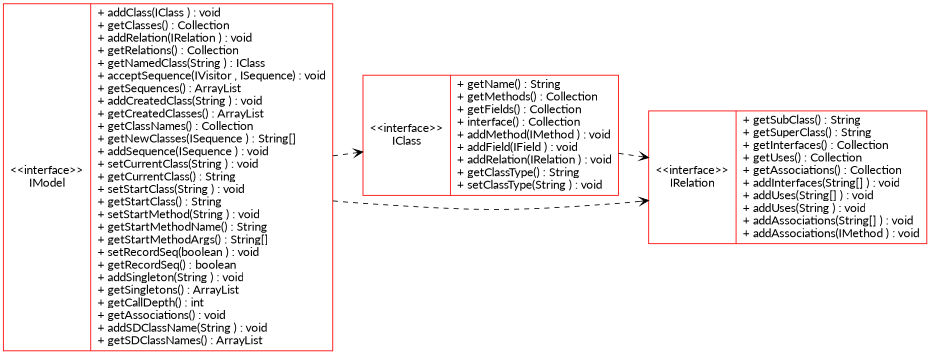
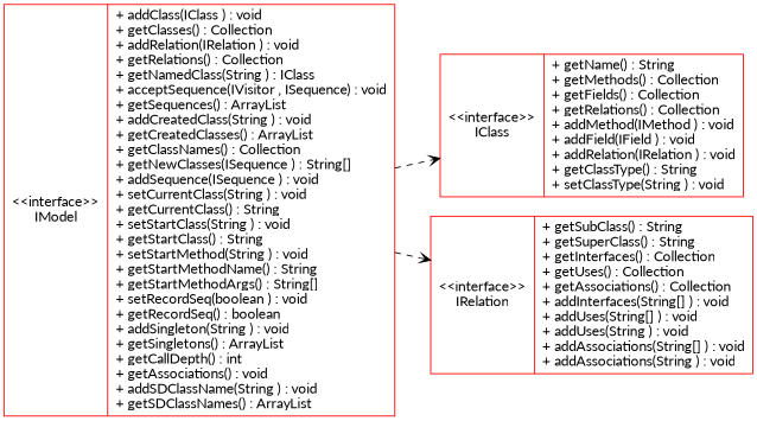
  digraph {
    fontname=Lato
    rankdir=LR
    node [color=red fontname=Lato shape=record]
    edge [arrowhead=vee fontname=Lato style=dashed]
    n1 [label="{\<\<interface\>\>\nIModel| + addClass(IClass ) : void\l+ getClasses() : Collection\l+ addRelation(IRelation ) : void\l+ getRelations() : Collection\l+ getNamedClass(String ) : IClass\l+ acceptSequence(IVisitor , ISequence) : void\l+ getSequences() : ArrayList\l+ addCreatedClass(String ) : void\l+ getCreatedClasses() : ArrayList\l+ getClassNames() : Collection\l+ getNewClasses(ISequence ) : String[]\l+ addSequence(ISequence ) : void\l+ setCurrentClass(String ) : void\l+ getCurrentClass() : String\l+ setStartClass(String ) : void\l+ getStartClass() : String\l+ setStartMethod(String ) : void\l+ getStartMethodName() : String\l+ getStartMethodArgs() : String[]\l+ setRecordSeq(boolean ) : void\l+ getRecordSeq() : boolean\l+ addSingleton(String ) : void\l+ getSingletons() : ArrayList\l+ getCallDepth() : int\l+ getAssociations() : void\l+ addSDClassName(String ) : void\l+ getSDClassNames() : ArrayList\l}"]
-   n2 [label="{\<\<interface\>\>\nIClass| + getName() : String\l+ getMethods() : Collection\l+ getFields() : Collection\l+ interface() : Collection\l+ addMethod(IMethod ) : void\l+ addField(IField ) : void\l+ addRelation(IRelation ) : void\l+ getClassType() : String\l+ setClassType(String ) : void\l}"]
-   n3 [label="{\<\<interface\>\>\nIRelation| + getSubClass() : String\l+ getSuperClass() : String\l+ getInterfaces() : Collection\l+ getUses() : Collection\l+ getAssociations() : Collection\l+ addInterfaces(String[] ) : void\l+ addUses(String[] ) : void\l+ addUses(String ) : void\l+ addAssociations(String[] ) : void\l+ addAssociations(IMethod ) : void\l}"]
+   n2 [label="{\<\<interface\>\>\nIClass| + getName() : String\l+ getMethods() : Collection\l+ getFields() : Collection\l+ getRelations() : Collection\l+ addMethod(IMethod ) : void\l+ addField(IField ) : void\l+ addRelation(IRelation ) : void\l+ getClassType() : String\l+ setClassType(String ) : void\l}"]
+   n3 [label="{\<\<interface\>\>\nIRelation| + getSubClass() : String\l+ getSuperClass() : String\l+ getInterfaces() : Collection\l+ getUses() : Collection\l+ getAssociations() : Collection\l+ addInterfaces(String[] ) : void\l+ addUses(String[] ) : void\l+ addUses(String ) : void\l+ addAssociations(String[] ) : void\l+ addAssociations(String ) : void\l}"]
    n1 -> n2
    n1 -> n3
-   n2 -> n3
  }
